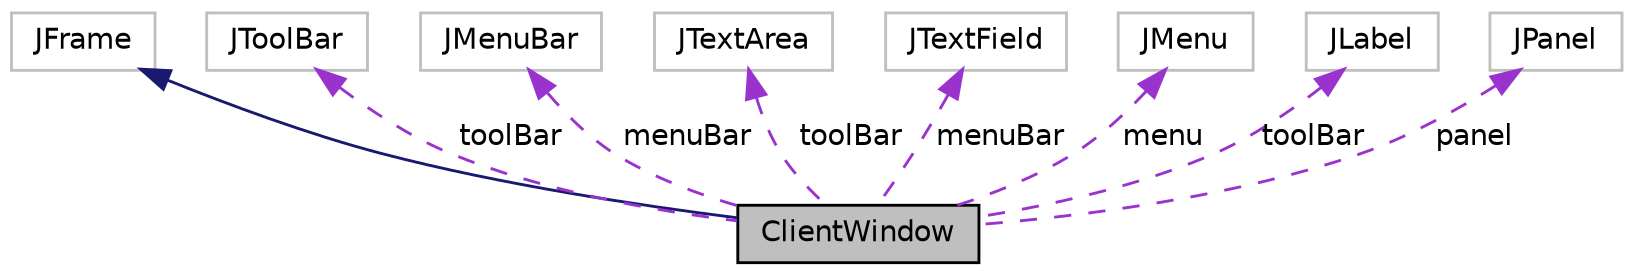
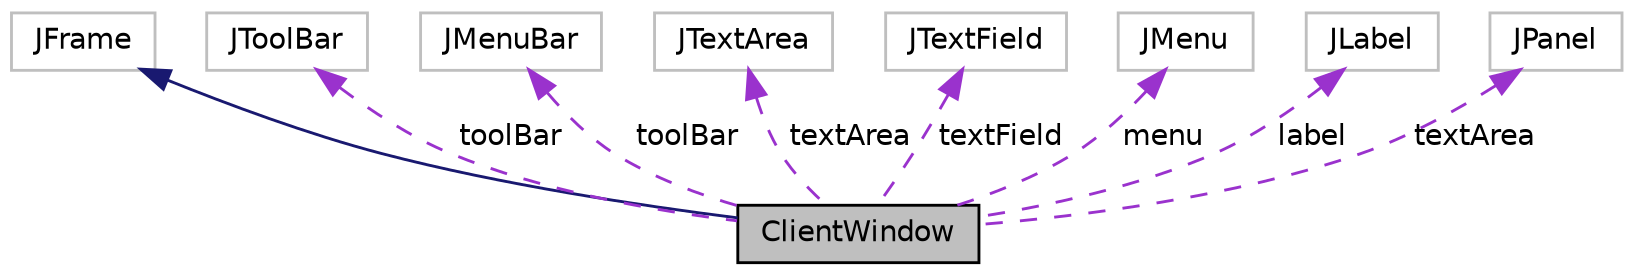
  digraph {
    node [color=grey75 fillcolor=white fontname=Helvetica fontsize=10 shape=record style=filled]
    edge [color=darkorchid3 dir=back fontname=Helvetica fontsize=10 labelfontname=Helvetica labelfontsize=10 style=dashed]
    n1 [color=black fillcolor=grey75 fontcolor=black height=0.2 label=ClientWindow width=0.4]
    n2 [height=0.2 label=JFrame width=0.4]
    n3 [height=0.2 label=JToolBar width=0.4]
    n4 [height=0.2 label=JMenuBar width=0.4]
    n5 [height=0.2 label=JTextArea width=0.4]
    n6 [height=0.2 label=JTextField width=0.4]
    n7 [height=0.2 label=JMenu width=0.4]
    n8 [height=0.2 label=JLabel width=0.4]
    n9 [height=0.2 label=JPanel width=0.4]
    n2 -> n1 [color=midnightblue style=solid]
    n3 -> n1 [label=" toolBar"]
-   n4 -> n1 [label=" menuBar"]
-   n5 -> n1 [label=" toolBar"]
-   n6 -> n1 [label=" menuBar"]
+   n4 -> n1 [label=" toolBar"]
+   n5 -> n1 [label=" textArea"]
+   n6 -> n1 [label=" textField"]
    n7 -> n1 [label=" menu"]
-   n8 -> n1 [label=" toolBar"]
-   n9 -> n1 [label=" panel"]
+   n8 -> n1 [label=" label"]
+   n9 -> n1 [label=" textArea"]
  }
